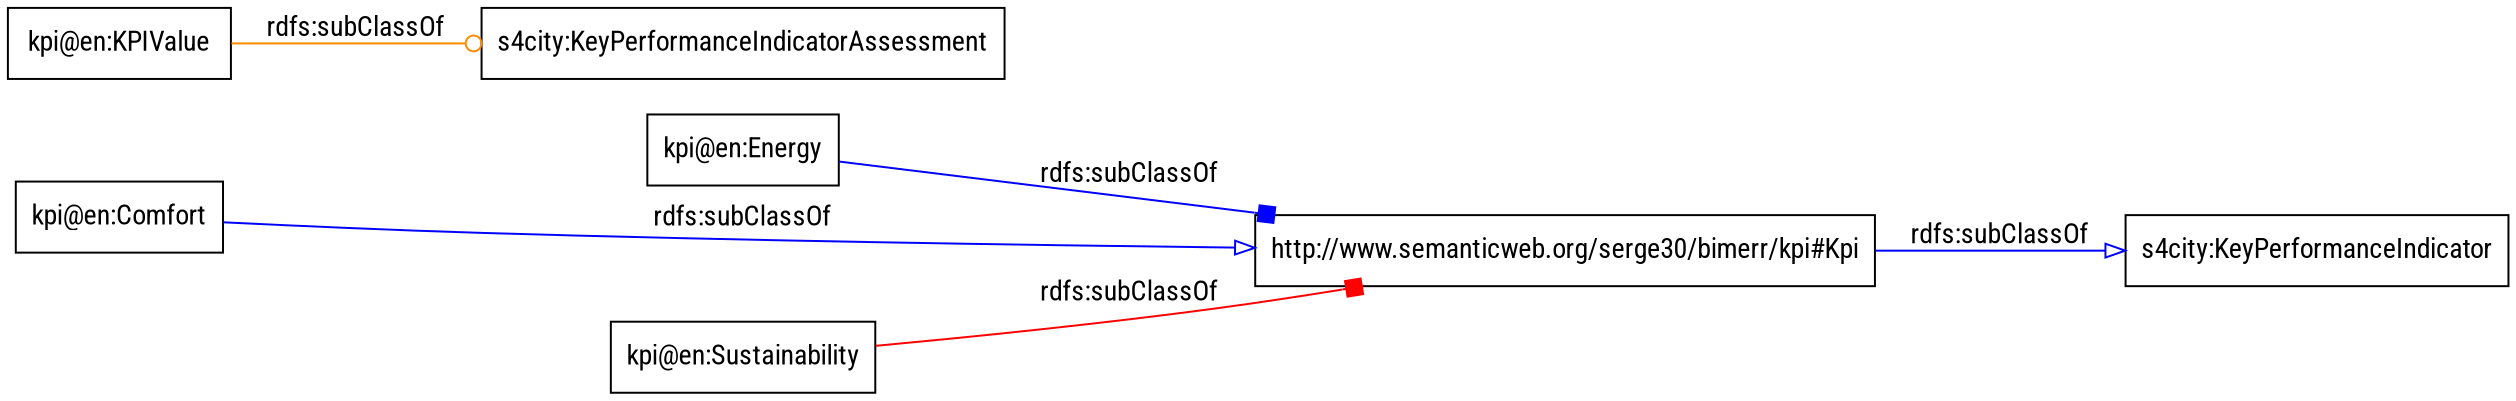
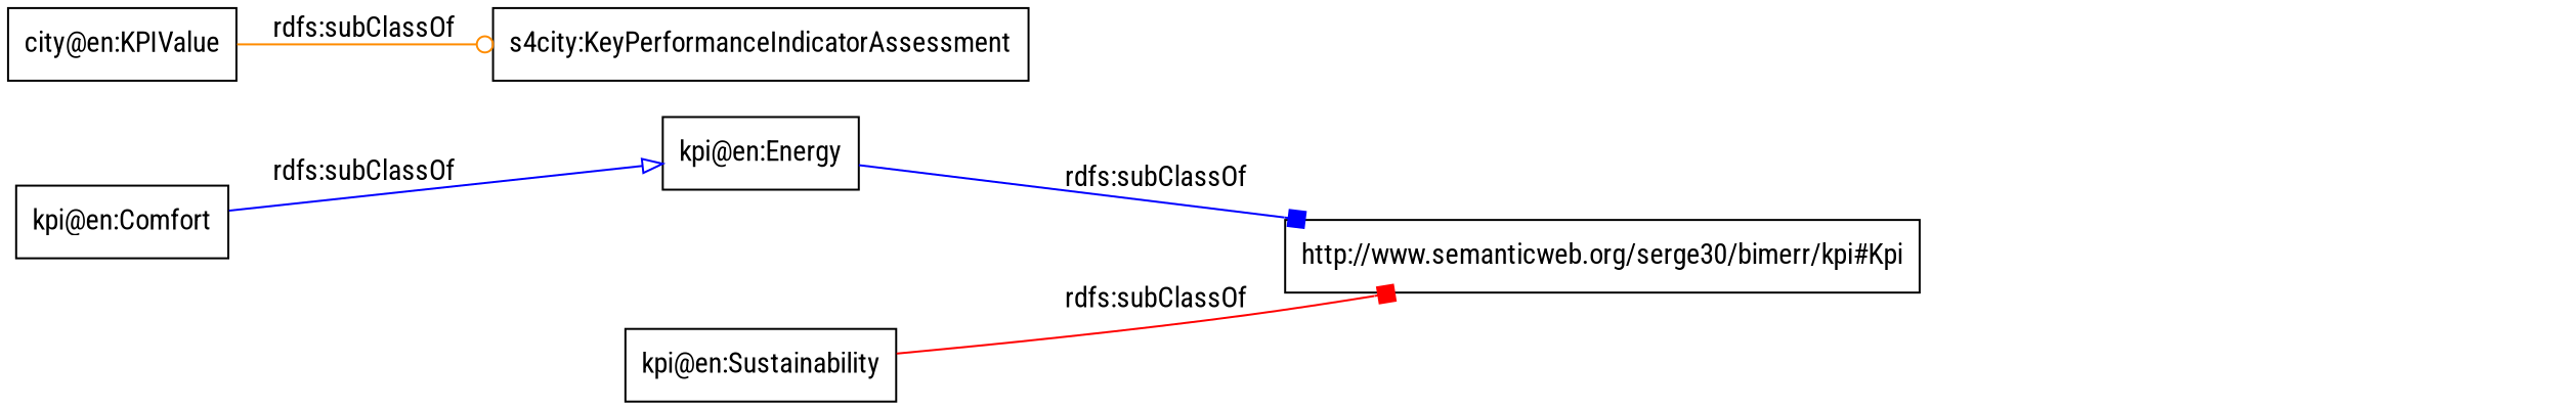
  digraph {
    fontname="Roboto Condensed"
    rankdir=LR
    node [color=black fontname="Roboto Condensed" shape=rectangle]
    edge [arrowhead=box color=blue fontname="Roboto Condensed"]
    "kpi@en:Energy"
    "http://www.semanticweb.org/serge30/bimerr/kpi#Kpi"
-   "s4city:KeyPerformanceIndicator"
    "kpi@en:Comfort"
-   "kpi@en:KPIValue"
+   "kpi@en:KPIValue" [label="city@en:KPIValue"]
    "s4city:KeyPerformanceIndicatorAssessment"
    "kpi@en:Sustainability"
    "kpi@en:Energy" -> "http://www.semanticweb.org/serge30/bimerr/kpi#Kpi" [label="rdfs:subClassOf"]
-   "http://www.semanticweb.org/serge30/bimerr/kpi#Kpi" -> "s4city:KeyPerformanceIndicator" [arrowhead=onormal label="rdfs:subClassOf"]
-   "kpi@en:Comfort" -> "http://www.semanticweb.org/serge30/bimerr/kpi#Kpi" [arrowhead=onormal label="rdfs:subClassOf"]
+   "kpi@en:Comfort" -> "kpi@en:Energy" [arrowhead=onormal label="rdfs:subClassOf"]
    "kpi@en:KPIValue" -> "s4city:KeyPerformanceIndicatorAssessment" [arrowhead=odot color=darkorange label="rdfs:subClassOf"]
    "kpi@en:Sustainability" -> "http://www.semanticweb.org/serge30/bimerr/kpi#Kpi" [color=red label="rdfs:subClassOf"]
  }
